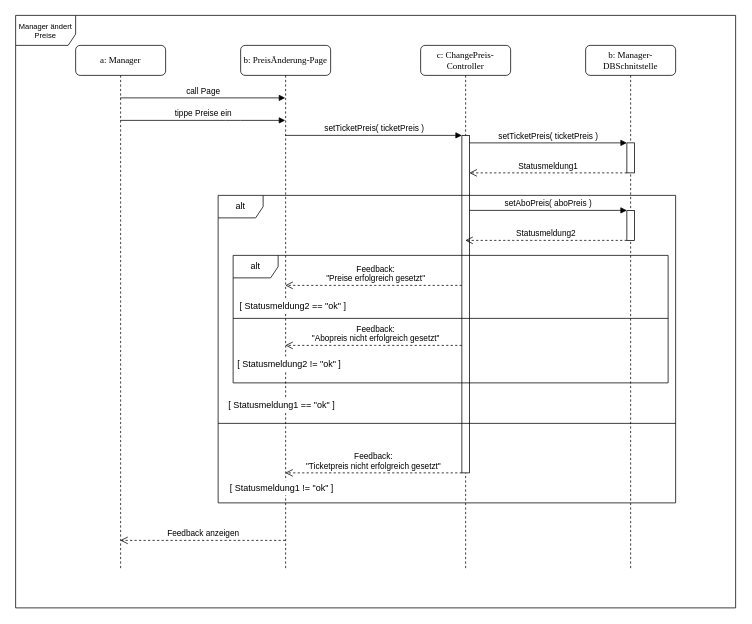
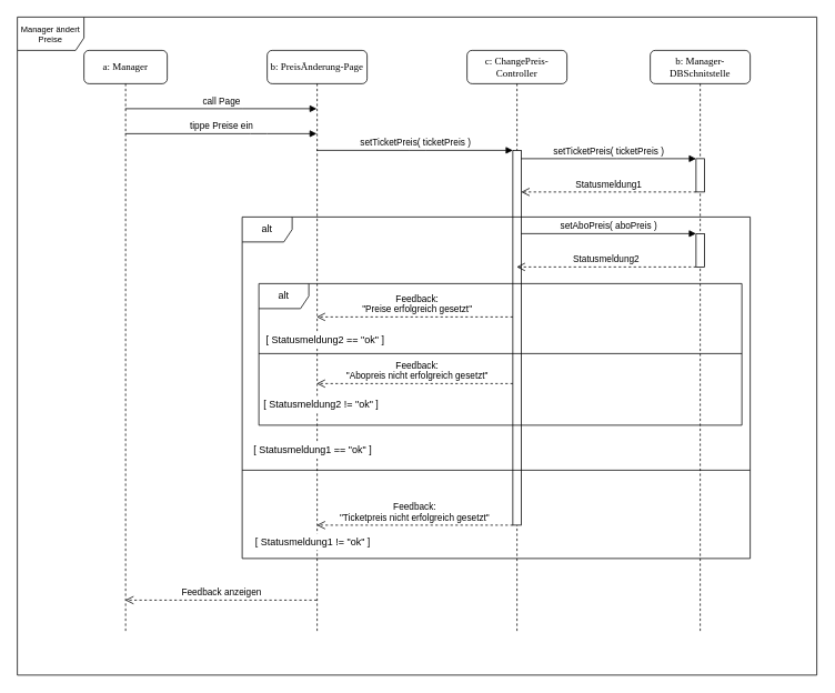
  <mxCell id="0" />
  <mxCell id="1" parent="0" />
  <mxCell id="2" value="Manager ändert Preise" style="shape=umlFrame;whiteSpace=wrap;html=1;fontSize=10;width=80;height=40;" parent="1" vertex="1"><mxGeometry x="20" y="20" width="960" height="790" as="geometry" /></mxCell>
  <mxCell id="3" value="b: Manager-DBSchnitstelle&lt;br&gt;" style="shape=umlLifeline;perimeter=lifelinePerimeter;whiteSpace=wrap;html=1;container=1;collapsible=0;recursiveResize=0;outlineConnect=0;rounded=1;shadow=0;comic=0;labelBackgroundColor=none;strokeColor=#000000;strokeWidth=1;fillColor=#FFFFFF;fontFamily=Verdana;fontSize=12;fontColor=#000000;align=center;perimeterSpacing=0;glass=0;size=40;overflow=visible;noLabel=0;labelPadding=0;direction=east;connectable=1;snapToPoint=0;fixDash=0;" parent="1" vertex="1"><mxGeometry x="780" y="60" width="120" height="700" as="geometry" /></mxCell>
  <mxCell id="4" value="" style="html=1;points=[];perimeter=orthogonalPerimeter;" vertex="1" parent="3"><mxGeometry x="55" y="130" width="10" height="40" as="geometry" /></mxCell>
  <mxCell id="5" value="" style="html=1;points=[];perimeter=orthogonalPerimeter;" vertex="1" parent="3"><mxGeometry x="55" y="220" width="10" height="40" as="geometry" /></mxCell>
  <mxCell id="6" value="b: PreisÄnderung-Page" style="shape=umlLifeline;perimeter=lifelinePerimeter;whiteSpace=wrap;html=1;container=1;collapsible=0;recursiveResize=0;outlineConnect=0;rounded=1;shadow=0;comic=0;labelBackgroundColor=none;strokeColor=#000000;strokeWidth=1;fillColor=#FFFFFF;fontFamily=Verdana;fontSize=12;fontColor=#000000;align=center;size=40;" parent="1" vertex="1"><mxGeometry x="320" y="60" width="120" height="700" as="geometry" /></mxCell>
  <mxCell id="7" value="c: ChangePreis-Controller&lt;br&gt;" style="shape=umlLifeline;perimeter=lifelinePerimeter;whiteSpace=wrap;html=1;container=1;collapsible=0;recursiveResize=0;outlineConnect=0;rounded=1;shadow=0;comic=0;labelBackgroundColor=none;strokeColor=#000000;strokeWidth=1;fillColor=#FFFFFF;fontFamily=Verdana;fontSize=12;fontColor=#000000;align=center;size=40;" parent="1" vertex="1"><mxGeometry x="560" y="60" width="120" height="700" as="geometry" /></mxCell>
  <mxCell id="8" value="" style="html=1;points=[];perimeter=orthogonalPerimeter;" vertex="1" parent="7"><mxGeometry x="55" y="120" width="10" height="450" as="geometry" /></mxCell>
- <mxCell id="9" value="a: Manager" style="shape=umlLifeline;perimeter=lifelinePerimeter;whiteSpace=wrap;html=1;container=1;collapsible=0;recursiveResize=0;outlineConnect=0;rounded=1;shadow=0;comic=0;labelBackgroundColor=none;strokeColor=#000000;strokeWidth=1;fillColor=#FFFFFF;fontFamily=Verdana;fontSize=12;fontColor=#000000;align=center;size=40;" parent="1" vertex="1"><mxGeometry x="100" y="60" width="120" height="700" as="geometry" /></mxCell>
+ <mxCell id="9" value="a: Manager" style="shape=umlLifeline;perimeter=lifelinePerimeter;whiteSpace=wrap;html=1;container=1;collapsible=0;recursiveResize=0;outlineConnect=0;rounded=1;shadow=0;comic=0;labelBackgroundColor=none;strokeColor=#000000;strokeWidth=1;fillColor=#FFFFFF;fontFamily=Verdana;fontSize=12;fontColor=#000000;align=center;size=40;" parent="1" vertex="1"><mxGeometry x="100" y="60" width="100" height="700" as="geometry" /></mxCell>
  <mxCell id="10" value="call Page" style="html=1;verticalAlign=bottom;endArrow=block;edgeStyle=orthogonalEdgeStyle;" edge="1" target="6" parent="1" source="9"><mxGeometry relative="1" as="geometry"><mxPoint x="305" y="120" as="sourcePoint" /><mxPoint x="374.882" y="119.706" as="targetPoint" /><Array as="points"><mxPoint x="280" y="130" /><mxPoint x="280" y="130" /></Array></mxGeometry></mxCell>
  <mxCell id="11" value="Feedback anzeigen" style="html=1;verticalAlign=bottom;endArrow=open;dashed=1;endSize=8;edgeStyle=orthogonalEdgeStyle;" edge="1" source="6" parent="1" target="9"><mxGeometry relative="1" as="geometry"><mxPoint x="305" y="196" as="targetPoint" /><Array as="points"><mxPoint x="270" y="720" /><mxPoint x="270" y="720" /></Array></mxGeometry></mxCell>
  <mxCell id="12" value="tippe Preise ein" style="html=1;verticalAlign=bottom;endArrow=block;edgeStyle=orthogonalEdgeStyle;" edge="1" parent="1" source="9" target="6"><mxGeometry relative="1" as="geometry"><mxPoint x="169.667" y="139.667" as="sourcePoint" /><mxPoint x="389.5" y="139.667" as="targetPoint" /><Array as="points"><mxPoint x="310" y="160" /><mxPoint x="310" y="160" /></Array></mxGeometry></mxCell>
  <mxCell id="13" value="setTicketPreis( ticketPreis )" style="html=1;verticalAlign=bottom;endArrow=block;edgeStyle=orthogonalEdgeStyle;" edge="1" parent="1" source="6" target="8"><mxGeometry relative="1" as="geometry"><mxPoint x="390.167" y="160.167" as="sourcePoint" /><mxPoint x="610" y="160.167" as="targetPoint" /><Array as="points"><mxPoint x="500" y="180" /><mxPoint x="500" y="180" /></Array></mxGeometry></mxCell>
  <mxCell id="14" value="setTicketPreis( ticketPreis )" style="html=1;verticalAlign=bottom;endArrow=block;edgeStyle=orthogonalEdgeStyle;" edge="1" parent="1" source="8" target="4"><mxGeometry relative="1" as="geometry"><mxPoint x="625.167" y="200.167" as="sourcePoint" /><mxPoint x="865.167" y="200.5" as="targetPoint" /><Array as="points"><mxPoint x="730" y="190" /><mxPoint x="730" y="190" /></Array></mxGeometry></mxCell>
  <mxCell id="15" value="Statusmeldung1" style="html=1;verticalAlign=bottom;endArrow=open;dashed=1;endSize=8;endFill=0;edgeStyle=orthogonalEdgeStyle;" edge="1" parent="1" source="4" target="8"><mxGeometry relative="1" as="geometry"><mxPoint x="810" y="240" as="sourcePoint" /><mxPoint x="790" y="225" as="targetPoint" /><Array as="points"><mxPoint x="740" y="230" /><mxPoint x="740" y="230" /></Array></mxGeometry></mxCell>
  <mxCell id="16" value="[ Statusmeldung1 == &quot;ok&quot; ]" style="text;html=1;strokeColor=none;fillColor=#ffffff;align=center;verticalAlign=middle;whiteSpace=wrap;rounded=0;" vertex="1" parent="1"><mxGeometry x="300" y="530" width="150" height="20" as="geometry" /></mxCell>
  <mxCell id="17" value="" style="line;strokeWidth=1;fillColor=none;align=left;verticalAlign=middle;spacingTop=-1;spacingLeft=3;spacingRight=3;rotatable=0;labelPosition=right;points=[];portConstraint=eastwest;" vertex="1" parent="1"><mxGeometry x="290" y="560" width="610" height="8" as="geometry" /></mxCell>
  <mxCell id="18" value="setAboPreis( aboPreis )" style="html=1;verticalAlign=bottom;endArrow=block;entryX=0;entryY=0;" edge="1" target="5" parent="1" source="8"><mxGeometry relative="1" as="geometry"><mxPoint x="765" y="280" as="sourcePoint" /></mxGeometry></mxCell>
  <mxCell id="19" value="Statusmeldung2" style="html=1;verticalAlign=bottom;endArrow=open;dashed=1;endSize=8;edgeStyle=orthogonalEdgeStyle;" edge="1" source="5" parent="1" target="7"><mxGeometry relative="1" as="geometry"><mxPoint x="765" y="356" as="targetPoint" /><Array as="points"><mxPoint x="730" y="320" /><mxPoint x="730" y="320" /></Array></mxGeometry></mxCell>
  <mxCell id="20" value="" style="line;strokeWidth=1;fillColor=none;align=left;verticalAlign=middle;spacingTop=-1;spacingLeft=3;spacingRight=3;rotatable=0;labelPosition=right;points=[];portConstraint=eastwest;" vertex="1" parent="1"><mxGeometry x="310" y="420" width="580" height="8" as="geometry" /></mxCell>
  <mxCell id="21" value="[ Statusmeldung2 != &quot;ok&quot; ]" style="text;html=1;strokeColor=none;fillColor=#ffffff;align=center;verticalAlign=middle;whiteSpace=wrap;rounded=0;spacing=0;" vertex="1" parent="1"><mxGeometry x="310" y="475" width="150" height="20" as="geometry" /></mxCell>
  <mxCell id="22" value="[ Statusmeldung2 == &quot;ok&quot; ]" style="text;html=1;strokeColor=none;fillColor=#ffffff;align=center;verticalAlign=middle;whiteSpace=wrap;rounded=0;" vertex="1" parent="1"><mxGeometry x="315" y="398" width="150" height="20" as="geometry" /></mxCell>
  <mxCell id="23" value="[ Statusmeldung1 != &quot;ok&quot; ]" style="text;html=1;strokeColor=none;fillColor=#ffffff;align=center;verticalAlign=middle;whiteSpace=wrap;rounded=0;" vertex="1" parent="1"><mxGeometry x="300" y="640" width="150" height="20" as="geometry" /></mxCell>
  <mxCell id="24" value="Feedback:&lt;br&gt;&quot;Preise erfolgreich gesetzt&quot;" style="html=1;verticalAlign=bottom;endArrow=open;dashed=1;endSize=8;edgeStyle=orthogonalEdgeStyle;" edge="1" parent="1" source="8" target="6"><mxGeometry x="0.233" y="-30" relative="1" as="geometry"><mxPoint x="392.31" y="414.431" as="targetPoint" /><mxPoint x="607.5" y="414.431" as="sourcePoint" /><Array as="points"><mxPoint x="470" y="380" /><mxPoint x="470" y="380" /></Array><mxPoint x="30" y="30" as="offset" /></mxGeometry></mxCell>
  <mxCell id="25" value="Feedback:&lt;br&gt;&quot;Abopreis nicht erfolgreich gesetzt&quot;" style="html=1;verticalAlign=bottom;endArrow=open;dashed=1;endSize=8;edgeStyle=orthogonalEdgeStyle;" edge="1" parent="1" source="8" target="6"><mxGeometry x="0.063" y="-10" relative="1" as="geometry"><mxPoint x="389.81" y="389.931" as="targetPoint" /><mxPoint x="625" y="389.931" as="sourcePoint" /><Array as="points"><mxPoint x="490" y="460" /><mxPoint x="490" y="460" /></Array><mxPoint x="10" y="10" as="offset" /></mxGeometry></mxCell>
  <mxCell id="26" value="Feedback: &lt;br&gt;&quot;Ticketpreis nicht erfolgreich gesetzt&quot;" style="html=1;verticalAlign=bottom;endArrow=open;dashed=1;endSize=8;edgeStyle=orthogonalEdgeStyle;" edge="1" parent="1" source="8" target="6"><mxGeometry x="0.002" relative="1" as="geometry"><mxPoint x="379.81" y="559.431" as="targetPoint" /><mxPoint x="615" y="559.431" as="sourcePoint" /><Array as="points"><mxPoint x="500" y="630" /><mxPoint x="500" y="630" /></Array><mxPoint as="offset" /></mxGeometry></mxCell>
  <mxCell id="27" value="alt" style="shape=umlFrame;whiteSpace=wrap;html=1;" vertex="1" parent="1"><mxGeometry x="310" y="340" width="580" height="170" as="geometry" /></mxCell>
  <mxCell id="28" value="alt" style="shape=umlFrame;whiteSpace=wrap;html=1;" vertex="1" parent="1"><mxGeometry x="290" y="260" width="610" height="410" as="geometry" /></mxCell>
